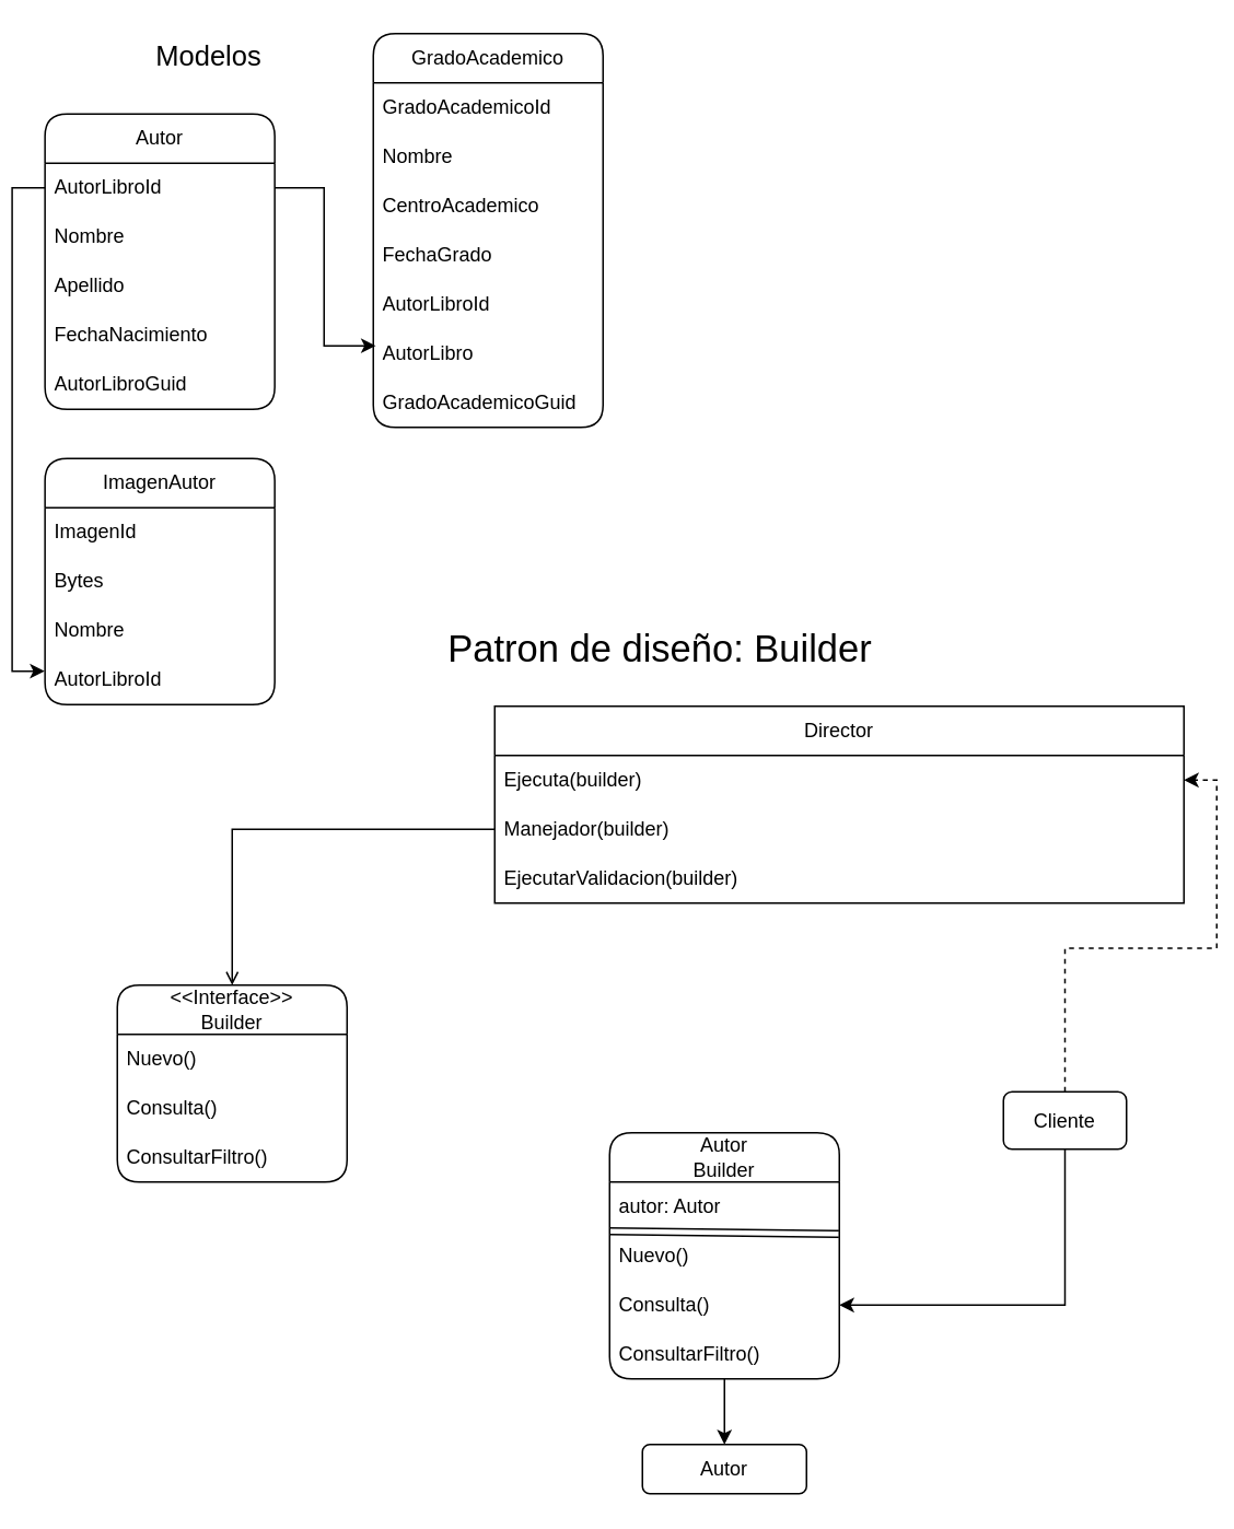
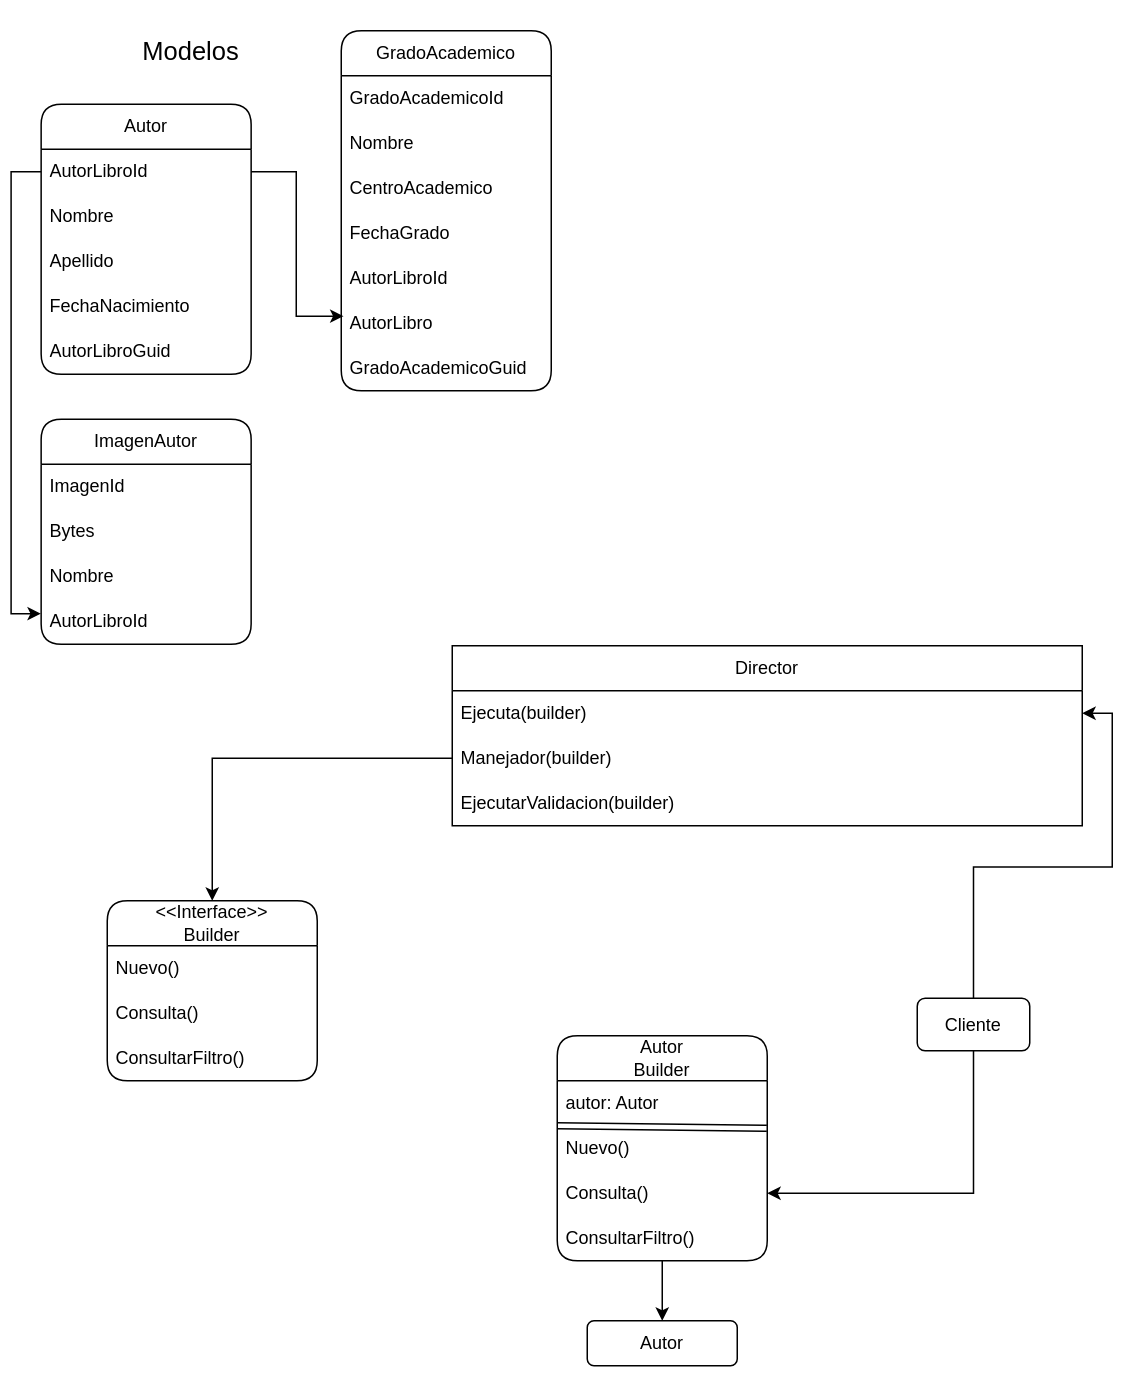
  <mxCell id="0" />
  <mxCell id="1" parent="0" />
  <mxCell id="2" value="Autor" style="swimlane;fontStyle=0;childLayout=stackLayout;horizontal=1;startSize=30;horizontalStack=0;resizeParent=1;resizeParentMax=0;resizeLast=0;collapsible=1;marginBottom=0;whiteSpace=wrap;html=1;rounded=1;swimlaneLine=1;shadow=0;" vertex="1" parent="1"><mxGeometry x="20.93" y="69" width="140" height="180" as="geometry" /></mxCell>
  <mxCell id="3" value="AutorLibroId" style="text;strokeColor=none;fillColor=none;align=left;verticalAlign=middle;spacingLeft=4;spacingRight=4;overflow=hidden;points=[[0,0.5],[1,0.5]];portConstraint=eastwest;rotatable=0;whiteSpace=wrap;html=1;" vertex="1" parent="2"><mxGeometry y="30" width="140" height="30" as="geometry" /></mxCell>
  <mxCell id="4" value="Nombre" style="text;strokeColor=none;fillColor=none;align=left;verticalAlign=middle;spacingLeft=4;spacingRight=4;overflow=hidden;points=[[0,0.5],[1,0.5]];portConstraint=eastwest;rotatable=0;whiteSpace=wrap;html=1;" vertex="1" parent="2"><mxGeometry y="60" width="140" height="30" as="geometry" /></mxCell>
  <mxCell id="5" value="Apellido" style="text;strokeColor=none;fillColor=none;align=left;verticalAlign=middle;spacingLeft=4;spacingRight=4;overflow=hidden;points=[[0,0.5],[1,0.5]];portConstraint=eastwest;rotatable=0;whiteSpace=wrap;html=1;rounded=1;" vertex="1" parent="2"><mxGeometry y="90" width="140" height="30" as="geometry" /></mxCell>
  <mxCell id="6" value="&lt;div&gt;FechaNacimiento&lt;/div&gt;" style="text;strokeColor=none;fillColor=none;align=left;verticalAlign=middle;spacingLeft=4;spacingRight=4;overflow=hidden;points=[[0,0.5],[1,0.5]];portConstraint=eastwest;rotatable=0;whiteSpace=wrap;html=1;rounded=1;" vertex="1" parent="2"><mxGeometry y="120" width="140" height="30" as="geometry" /></mxCell>
  <mxCell id="7" value="AutorLibroGuid" style="text;strokeColor=none;fillColor=none;align=left;verticalAlign=middle;spacingLeft=4;spacingRight=4;overflow=hidden;points=[[0,0.5],[1,0.5]];portConstraint=eastwest;rotatable=0;whiteSpace=wrap;html=1;rounded=1;" vertex="1" parent="2"><mxGeometry y="150" width="140" height="30" as="geometry" /></mxCell>
  <mxCell id="8" value="GradoAcademico" style="swimlane;fontStyle=0;childLayout=stackLayout;horizontal=1;startSize=30;horizontalStack=0;resizeParent=1;resizeParentMax=0;resizeLast=0;collapsible=1;marginBottom=0;whiteSpace=wrap;html=1;rounded=1;swimlaneLine=1;shadow=0;" vertex="1" parent="1"><mxGeometry x="221" y="20" width="140" height="240" as="geometry" /></mxCell>
  <mxCell id="9" value="GradoAcademicoId" style="text;strokeColor=none;fillColor=none;align=left;verticalAlign=middle;spacingLeft=4;spacingRight=4;overflow=hidden;points=[[0,0.5],[1,0.5]];portConstraint=eastwest;rotatable=0;whiteSpace=wrap;html=1;" vertex="1" parent="8"><mxGeometry y="30" width="140" height="30" as="geometry" /></mxCell>
  <mxCell id="10" value="Nombre" style="text;strokeColor=none;fillColor=none;align=left;verticalAlign=middle;spacingLeft=4;spacingRight=4;overflow=hidden;points=[[0,0.5],[1,0.5]];portConstraint=eastwest;rotatable=0;whiteSpace=wrap;html=1;" vertex="1" parent="8"><mxGeometry y="60" width="140" height="30" as="geometry" /></mxCell>
  <mxCell id="11" value="CentroAcademico" style="text;strokeColor=none;fillColor=none;align=left;verticalAlign=middle;spacingLeft=4;spacingRight=4;overflow=hidden;points=[[0,0.5],[1,0.5]];portConstraint=eastwest;rotatable=0;whiteSpace=wrap;html=1;rounded=1;" vertex="1" parent="8"><mxGeometry y="90" width="140" height="30" as="geometry" /></mxCell>
  <mxCell id="12" value="FechaGrado" style="text;strokeColor=none;fillColor=none;align=left;verticalAlign=middle;spacingLeft=4;spacingRight=4;overflow=hidden;points=[[0,0.5],[1,0.5]];portConstraint=eastwest;rotatable=0;whiteSpace=wrap;html=1;rounded=1;" vertex="1" parent="8"><mxGeometry y="120" width="140" height="30" as="geometry" /></mxCell>
  <mxCell id="13" value="AutorLibroId" style="text;strokeColor=none;fillColor=none;align=left;verticalAlign=middle;spacingLeft=4;spacingRight=4;overflow=hidden;points=[[0,0.5],[1,0.5]];portConstraint=eastwest;rotatable=0;whiteSpace=wrap;html=1;rounded=1;" vertex="1" parent="8"><mxGeometry y="150" width="140" height="30" as="geometry" /></mxCell>
  <mxCell id="14" value="AutorLibro" style="text;strokeColor=none;fillColor=none;align=left;verticalAlign=middle;spacingLeft=4;spacingRight=4;overflow=hidden;points=[[0,0.5],[1,0.5]];portConstraint=eastwest;rotatable=0;whiteSpace=wrap;html=1;rounded=1;" vertex="1" parent="8"><mxGeometry y="180" width="140" height="30" as="geometry" /></mxCell>
  <mxCell id="15" value="GradoAcademicoGuid" style="text;strokeColor=none;fillColor=none;align=left;verticalAlign=middle;spacingLeft=4;spacingRight=4;overflow=hidden;points=[[0,0.5],[1,0.5]];portConstraint=eastwest;rotatable=0;whiteSpace=wrap;html=1;rounded=1;" vertex="1" parent="8"><mxGeometry y="210" width="140" height="30" as="geometry" /></mxCell>
  <mxCell id="16" style="edgeStyle=orthogonalEdgeStyle;rounded=0;orthogonalLoop=1;jettySize=auto;html=1;exitX=1;exitY=0.5;exitDx=0;exitDy=0;entryX=0.011;entryY=0.343;entryDx=0;entryDy=0;entryPerimeter=0;" edge="1" parent="1" source="3" target="14"><mxGeometry relative="1" as="geometry" /></mxCell>
  <mxCell id="17" value="ImagenAutor" style="swimlane;fontStyle=0;childLayout=stackLayout;horizontal=1;startSize=30;horizontalStack=0;resizeParent=1;resizeParentMax=0;resizeLast=0;collapsible=1;marginBottom=0;whiteSpace=wrap;html=1;rounded=1;swimlaneLine=1;shadow=0;" vertex="1" parent="1"><mxGeometry x="20.93" y="279" width="140" height="150" as="geometry" /></mxCell>
  <mxCell id="18" value="ImagenId" style="text;strokeColor=none;fillColor=none;align=left;verticalAlign=middle;spacingLeft=4;spacingRight=4;overflow=hidden;points=[[0,0.5],[1,0.5]];portConstraint=eastwest;rotatable=0;whiteSpace=wrap;html=1;" vertex="1" parent="17"><mxGeometry y="30" width="140" height="30" as="geometry" /></mxCell>
  <mxCell id="19" value="&lt;div&gt;Bytes&lt;/div&gt;" style="text;strokeColor=none;fillColor=none;align=left;verticalAlign=middle;spacingLeft=4;spacingRight=4;overflow=hidden;points=[[0,0.5],[1,0.5]];portConstraint=eastwest;rotatable=0;whiteSpace=wrap;html=1;" vertex="1" parent="17"><mxGeometry y="60" width="140" height="30" as="geometry" /></mxCell>
  <mxCell id="20" value="Nombre" style="text;strokeColor=none;fillColor=none;align=left;verticalAlign=middle;spacingLeft=4;spacingRight=4;overflow=hidden;points=[[0,0.5],[1,0.5]];portConstraint=eastwest;rotatable=0;whiteSpace=wrap;html=1;rounded=1;" vertex="1" parent="17"><mxGeometry y="90" width="140" height="30" as="geometry" /></mxCell>
  <mxCell id="21" value="&lt;div&gt;AutorLibroId&lt;/div&gt;" style="text;strokeColor=none;fillColor=none;align=left;verticalAlign=middle;spacingLeft=4;spacingRight=4;overflow=hidden;points=[[0,0.5],[1,0.5]];portConstraint=eastwest;rotatable=0;whiteSpace=wrap;html=1;rounded=1;" vertex="1" parent="17"><mxGeometry y="120" width="140" height="30" as="geometry" /></mxCell>
  <mxCell id="22" style="edgeStyle=orthogonalEdgeStyle;rounded=0;orthogonalLoop=1;jettySize=auto;html=1;exitX=0;exitY=0.25;exitDx=0;exitDy=0;entryX=-0.001;entryY=0.32;entryDx=0;entryDy=0;entryPerimeter=0;" edge="1" parent="1" source="2" target="21"><mxGeometry relative="1" as="geometry" /></mxCell>
  <mxCell id="23" value="Director" style="swimlane;fontStyle=0;childLayout=stackLayout;horizontal=1;startSize=30;horizontalStack=0;resizeParent=1;resizeParentMax=0;resizeLast=0;collapsible=1;marginBottom=0;whiteSpace=wrap;html=1;" vertex="1" parent="1"><mxGeometry x="295" y="430" width="420" height="120" as="geometry" /></mxCell>
  <mxCell id="24" value="Ejecuta(builder)" style="text;strokeColor=none;fillColor=none;align=left;verticalAlign=middle;spacingLeft=4;spacingRight=4;overflow=hidden;points=[[0,0.5],[1,0.5]];portConstraint=eastwest;rotatable=0;whiteSpace=wrap;html=1;" vertex="1" parent="23"><mxGeometry y="30" width="420" height="30" as="geometry" /></mxCell>
  <mxCell id="25" value="Manejador(builder)" style="text;strokeColor=none;fillColor=none;align=left;verticalAlign=middle;spacingLeft=4;spacingRight=4;overflow=hidden;points=[[0,0.5],[1,0.5]];portConstraint=eastwest;rotatable=0;whiteSpace=wrap;html=1;" vertex="1" parent="23"><mxGeometry y="60" width="420" height="30" as="geometry" /></mxCell>
  <mxCell id="26" value="EjecutarValidacion(builder)" style="text;strokeColor=none;fillColor=none;align=left;verticalAlign=middle;spacingLeft=4;spacingRight=4;overflow=hidden;points=[[0,0.5],[1,0.5]];portConstraint=eastwest;rotatable=0;whiteSpace=wrap;html=1;rounded=1;" vertex="1" parent="23"><mxGeometry y="90" width="420" height="30" as="geometry" /></mxCell>
  <mxCell id="27" style="edgeStyle=orthogonalEdgeStyle;rounded=0;orthogonalLoop=1;jettySize=auto;html=1;exitX=0.5;exitY=1;exitDx=0;exitDy=0;entryX=0.5;entryY=0;entryDx=0;entryDy=0;" edge="1" parent="1" source="28" target="38"><mxGeometry relative="1" as="geometry" /></mxCell>
  <mxCell id="28" value="&lt;div&gt;Autor&lt;/div&gt;&lt;div&gt;Builder&lt;/div&gt;" style="swimlane;fontStyle=0;childLayout=stackLayout;horizontal=1;startSize=30;horizontalStack=0;resizeParent=1;resizeParentMax=0;resizeLast=0;collapsible=1;marginBottom=0;whiteSpace=wrap;html=1;rounded=1;swimlaneLine=1;shadow=0;" vertex="1" parent="1"><mxGeometry x="365" y="690" width="140" height="150" as="geometry" /></mxCell>
  <mxCell id="29" value="autor: Autor" style="text;strokeColor=none;fillColor=none;align=left;verticalAlign=middle;spacingLeft=4;spacingRight=4;overflow=hidden;points=[[0,0.5],[1,0.5]];portConstraint=eastwest;rotatable=0;whiteSpace=wrap;html=1;" vertex="1" parent="28"><mxGeometry y="30" width="140" height="30" as="geometry" /></mxCell>
  <mxCell id="30" value="" style="shape=link;html=1;rounded=0;entryX=0.998;entryY=1.056;entryDx=0;entryDy=0;entryPerimeter=0;" edge="1" parent="28" target="29"><mxGeometry width="100" relative="1" as="geometry"><mxPoint y="60" as="sourcePoint" /><mxPoint x="100" y="60" as="targetPoint" /></mxGeometry></mxCell>
  <mxCell id="31" value="&lt;div&gt;Nuevo()&lt;/div&gt;" style="text;strokeColor=none;fillColor=none;align=left;verticalAlign=middle;spacingLeft=4;spacingRight=4;overflow=hidden;points=[[0,0.5],[1,0.5]];portConstraint=eastwest;rotatable=0;whiteSpace=wrap;html=1;rounded=1;" vertex="1" parent="28"><mxGeometry y="60" width="140" height="30" as="geometry" /></mxCell>
  <mxCell id="32" value="Consulta()" style="text;strokeColor=none;fillColor=none;align=left;verticalAlign=middle;spacingLeft=4;spacingRight=4;overflow=hidden;points=[[0,0.5],[1,0.5]];portConstraint=eastwest;rotatable=0;whiteSpace=wrap;html=1;" vertex="1" parent="28"><mxGeometry y="90" width="140" height="30" as="geometry" /></mxCell>
  <mxCell id="33" value="ConsultarFiltro()" style="text;strokeColor=none;fillColor=none;align=left;verticalAlign=middle;spacingLeft=4;spacingRight=4;overflow=hidden;points=[[0,0.5],[1,0.5]];portConstraint=eastwest;rotatable=0;whiteSpace=wrap;html=1;rounded=1;" vertex="1" parent="28"><mxGeometry y="120" width="140" height="30" as="geometry" /></mxCell>
  <mxCell id="34" value="&lt;div&gt;&amp;lt;&amp;lt;Interface&amp;gt;&amp;gt;&lt;/div&gt;&lt;div&gt;Builder&lt;br&gt;&lt;/div&gt;" style="swimlane;fontStyle=0;childLayout=stackLayout;horizontal=1;startSize=30;horizontalStack=0;resizeParent=1;resizeParentMax=0;resizeLast=0;collapsible=1;marginBottom=0;whiteSpace=wrap;html=1;rounded=1;swimlaneLine=1;shadow=0;" vertex="1" parent="1"><mxGeometry x="65" y="600" width="140" height="120" as="geometry" /></mxCell>
  <mxCell id="35" value="Nuevo()" style="text;strokeColor=none;fillColor=none;align=left;verticalAlign=middle;spacingLeft=4;spacingRight=4;overflow=hidden;points=[[0,0.5],[1,0.5]];portConstraint=eastwest;rotatable=0;whiteSpace=wrap;html=1;rounded=1;" vertex="1" parent="34"><mxGeometry y="30" width="140" height="30" as="geometry" /></mxCell>
  <mxCell id="36" value="Consulta()" style="text;strokeColor=none;fillColor=none;align=left;verticalAlign=middle;spacingLeft=4;spacingRight=4;overflow=hidden;points=[[0,0.5],[1,0.5]];portConstraint=eastwest;rotatable=0;whiteSpace=wrap;html=1;" vertex="1" parent="34"><mxGeometry y="60" width="140" height="30" as="geometry" /></mxCell>
  <mxCell id="37" value="ConsultarFiltro()" style="text;strokeColor=none;fillColor=none;align=left;verticalAlign=middle;spacingLeft=4;spacingRight=4;overflow=hidden;points=[[0,0.5],[1,0.5]];portConstraint=eastwest;rotatable=0;whiteSpace=wrap;html=1;" vertex="1" parent="34"><mxGeometry y="90" width="140" height="30" as="geometry" /></mxCell>
  <mxCell id="38" value="Autor" style="rounded=1;whiteSpace=wrap;html=1;" vertex="1" parent="1"><mxGeometry x="385" y="880" width="100" height="30" as="geometry" /></mxCell>
- <mxCell id="39" style="edgeStyle=orthogonalEdgeStyle;rounded=0;orthogonalLoop=1;jettySize=auto;html=1;exitX=0;exitY=0.5;exitDx=0;exitDy=0;entryX=0.5;entryY=0;entryDx=0;entryDy=0;endArrow=open;" edge="1" parent="1" source="25" target="34"><mxGeometry relative="1" as="geometry" /></mxCell>
- <mxCell id="40" style="edgeStyle=orthogonalEdgeStyle;rounded=0;orthogonalLoop=1;jettySize=auto;html=1;exitX=0.5;exitY=0;exitDx=0;exitDy=0;entryX=1;entryY=0.5;entryDx=0;entryDy=0;dashed=1;" edge="1" parent="1" source="42" target="24"><mxGeometry relative="1" as="geometry" /></mxCell>
+ <mxCell id="39" style="edgeStyle=orthogonalEdgeStyle;rounded=0;orthogonalLoop=1;jettySize=auto;html=1;exitX=0;exitY=0.5;exitDx=0;exitDy=0;entryX=0.5;entryY=0;entryDx=0;entryDy=0;" edge="1" parent="1" source="25" target="34"><mxGeometry relative="1" as="geometry" /></mxCell>
+ <mxCell id="40" style="edgeStyle=orthogonalEdgeStyle;rounded=0;orthogonalLoop=1;jettySize=auto;html=1;exitX=0.5;exitY=0;exitDx=0;exitDy=0;entryX=1;entryY=0.5;entryDx=0;entryDy=0;" edge="1" parent="1" source="42" target="24"><mxGeometry relative="1" as="geometry" /></mxCell>
  <mxCell id="41" style="edgeStyle=orthogonalEdgeStyle;rounded=0;orthogonalLoop=1;jettySize=auto;html=1;exitX=0.5;exitY=1;exitDx=0;exitDy=0;entryX=1;entryY=0.5;entryDx=0;entryDy=0;" edge="1" parent="1" source="42" target="32"><mxGeometry relative="1" as="geometry" /></mxCell>
  <mxCell id="42" value="Cliente" style="rounded=1;whiteSpace=wrap;html=1;" vertex="1" parent="1"><mxGeometry x="605" y="665" width="75" height="35" as="geometry" /></mxCell>
  <mxCell id="43" value="Modelos" style="text;html=1;align=center;verticalAlign=middle;whiteSpace=wrap;rounded=0;fontSize=17;" vertex="1" parent="1"><mxGeometry x="91" y="20" width="60" height="30" as="geometry" /></mxCell>
- <mxCell id="44" value="Patron de diseño: Builder" style="text;html=1;align=center;verticalAlign=middle;whiteSpace=wrap;rounded=0;fontSize=23;" vertex="1" parent="1"><mxGeometry x="261" y="380" width="270" height="30" as="geometry" /></mxCell>
